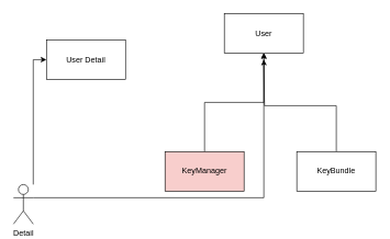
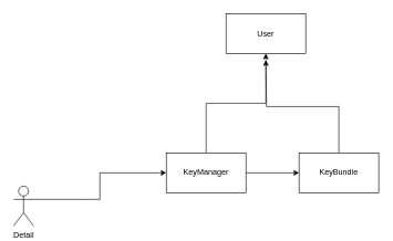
  <mxCell id="0" />
  <mxCell id="1" parent="0" />
- <mxCell id="2" value="User Detail" style="rounded=0;whiteSpace=wrap;html=1;" parent="1" vertex="1"><mxGeometry x="70" y="60" width="120" height="60" as="geometry" /></mxCell>
- <mxCell id="3" style="edgeStyle=orthogonalEdgeStyle;rounded=0;orthogonalLoop=1;jettySize=auto;html=1;entryX=0;entryY=0.5;entryDx=0;entryDy=0;" parent="1" source="5" target="2" edge="1"><mxGeometry relative="1" as="geometry"><Array as="points"><mxPoint x="50" y="90" /></Array></mxGeometry></mxCell>
- <mxCell id="4" style="edgeStyle=orthogonalEdgeStyle;rounded=0;orthogonalLoop=1;jettySize=auto;html=1;exitX=1;exitY=0.333;exitDx=0;exitDy=0;exitPerimeter=0;" parent="1" source="5" target="11" edge="1"><mxGeometry relative="1" as="geometry" /></mxCell>
+ <mxCell id="4" style="edgeStyle=orthogonalEdgeStyle;rounded=0;orthogonalLoop=1;jettySize=auto;html=1;exitX=1;exitY=0.333;exitDx=0;exitDy=0;exitPerimeter=0;" parent="1" source="5" target="8" edge="1"><mxGeometry relative="1" as="geometry" /></mxCell>
  <mxCell id="5" value="Detail" style="shape=umlActor;verticalLabelPosition=bottom;verticalAlign=top;html=1;outlineConnect=0;" parent="1" vertex="1"><mxGeometry x="20" y="280" width="30" height="60" as="geometry" /></mxCell>
+ <mxCell id="6" style="edgeStyle=orthogonalEdgeStyle;rounded=0;orthogonalLoop=1;jettySize=auto;html=1;exitX=1;exitY=0.5;exitDx=0;exitDy=0;" parent="1" source="8" target="10" edge="1"><mxGeometry relative="1" as="geometry" /></mxCell>
  <mxCell id="7" style="edgeStyle=orthogonalEdgeStyle;rounded=0;orthogonalLoop=1;jettySize=auto;html=1;exitX=0.5;exitY=0;exitDx=0;exitDy=0;entryX=0.5;entryY=1;entryDx=0;entryDy=0;" parent="1" source="8" target="11" edge="1"><mxGeometry relative="1" as="geometry" /></mxCell>
- <mxCell id="8" value="KeyManager" style="rounded=0;whiteSpace=wrap;html=1;fillColor=#f8cecc;" parent="1" vertex="1"><mxGeometry x="250" y="230" width="120" height="60" as="geometry" /></mxCell>
+ <mxCell id="8" value="KeyManager" style="rounded=0;whiteSpace=wrap;html=1;" parent="1" vertex="1"><mxGeometry x="250" y="230" width="120" height="60" as="geometry" /></mxCell>
  <mxCell id="9" style="edgeStyle=orthogonalEdgeStyle;rounded=0;orthogonalLoop=1;jettySize=auto;html=1;exitX=0.5;exitY=0;exitDx=0;exitDy=0;" parent="1" source="10" edge="1"><mxGeometry relative="1" as="geometry"><mxPoint x="400" y="90" as="targetPoint" /><Array as="points"><mxPoint x="510" y="160" /><mxPoint x="401" y="160" /></Array></mxGeometry></mxCell>
  <mxCell id="10" value="KeyBundle" style="rounded=0;whiteSpace=wrap;html=1;" parent="1" vertex="1"><mxGeometry x="450" y="230" width="120" height="60" as="geometry" /></mxCell>
  <mxCell id="11" value="User" style="rounded=0;whiteSpace=wrap;html=1;" parent="1" vertex="1"><mxGeometry x="340" y="20" width="120" height="60" as="geometry" /></mxCell>
